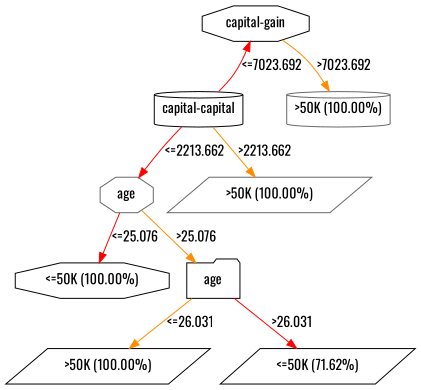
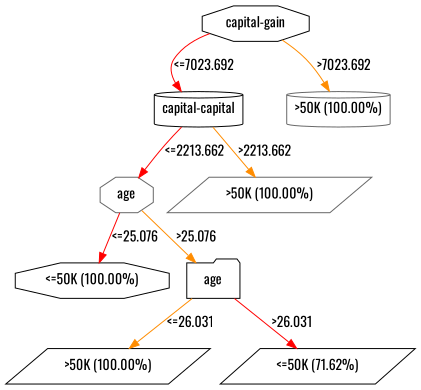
  digraph {
    fontname=Oswald
    node [color=black fontname=Oswald shape=octagon]
    edge [color=red fontname=Oswald]
    n1 [label="capital-gain"]
    n2 [label="capital-capital" shape=cylinder]
    n3 [color=gray40 label=">50K (100.00%)" shape=cylinder]
    n4 [color=gray40 label=age]
    n5 [color=gray40 label=">50K (100.00%)" shape=parallelogram]
    n6 [label="<=50K (100.00%)"]
    n7 [label=age shape=folder]
    n8 [label=">50K (100.00%)" shape=parallelogram]
    n9 [label="<=50K (71.62%)" shape=parallelogram]
-   n2 -> n1 [label="<=7023.692"]
+   n1 -> n2 [label="<=7023.692"]
    n1 -> n3 [color=darkorange label=">7023.692"]
    n2 -> n4 [label="<=2213.662"]
    n2 -> n5 [color=darkorange label=">2213.662"]
    n4 -> n6 [label="<=25.076"]
    n4 -> n7 [color=darkorange label=">25.076"]
    n7 -> n8 [color=darkorange label="<=26.031"]
    n7 -> n9 [label=">26.031"]
  }
